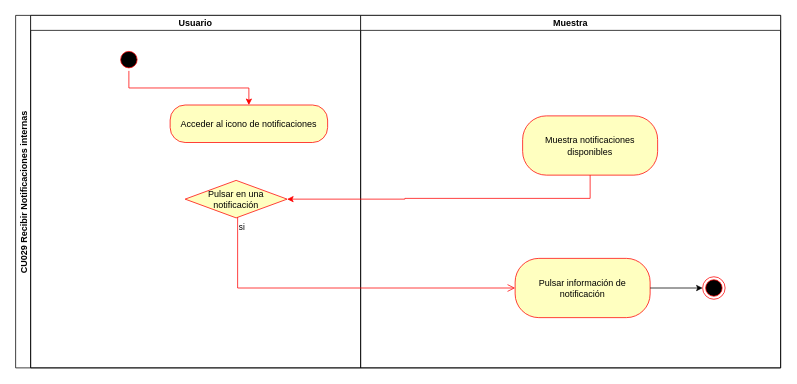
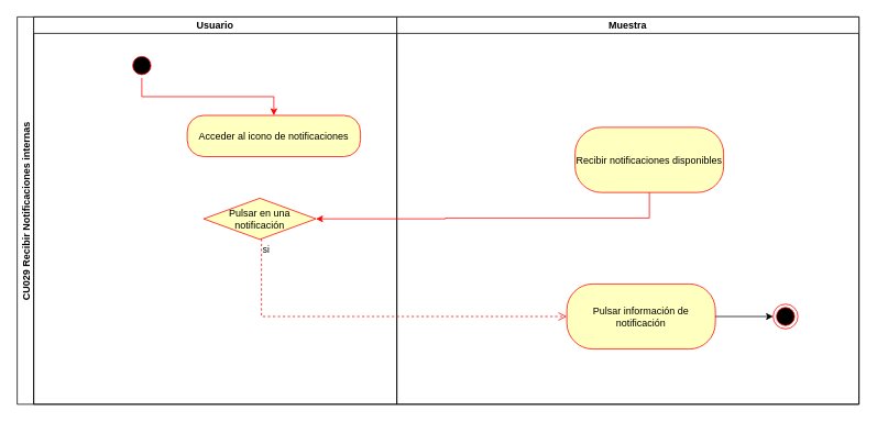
  <mxCell id="0" />
  <mxCell id="1" parent="0" />
  <mxCell id="2" value="CU029 Recibir Notificaciones internas" style="swimlane;childLayout=stackLayout;resizeParent=1;resizeParentMax=0;startSize=20;horizontal=0;horizontalStack=1;" vertex="1" parent="1"><mxGeometry x="20" y="20" width="1020" height="470" as="geometry"><mxRectangle x="200" y="80" width="40" height="50" as="alternateBounds" /></mxGeometry></mxCell>
  <mxCell id="3" value="Usuario" style="swimlane;startSize=20;" vertex="1" parent="2"><mxGeometry x="20" width="440" height="470" as="geometry" /></mxCell>
  <mxCell id="4" style="edgeStyle=orthogonalEdgeStyle;rounded=0;orthogonalLoop=1;jettySize=auto;html=1;exitX=0.5;exitY=1;exitDx=0;exitDy=0;entryX=0.5;entryY=0;entryDx=0;entryDy=0;fillColor=#FF0000;strokeColor=#FF0000;" edge="1" parent="3" source="5" target="7"><mxGeometry relative="1" as="geometry"><mxPoint x="131" y="84" as="sourcePoint" /></mxGeometry></mxCell>
  <mxCell id="5" value="" style="ellipse;html=1;shape=startState;fillColor=#000000;strokeColor=#ff0000;fillStyle=auto;" vertex="1" parent="3"><mxGeometry x="116" y="44" width="30" height="30" as="geometry" /></mxCell>
  <mxCell id="6" style="edgeStyle=orthogonalEdgeStyle;rounded=0;orthogonalLoop=1;jettySize=auto;html=1;entryX=0;entryY=0.5;entryDx=0;entryDy=0;strokeColor=#FF0000;" edge="1" parent="3"><mxGeometry relative="1" as="geometry"><Array as="points"><mxPoint x="106" y="871" /><mxPoint x="106" y="652" /></Array><mxPoint x="135" y="652" as="targetPoint" /></mxGeometry></mxCell>
  <mxCell id="7" value="Acceder al icono de notificaciones" style="rounded=1;whiteSpace=wrap;html=1;arcSize=40;fontColor=#000000;fillColor=#ffffc0;strokeColor=#ff0000;" vertex="1" parent="3"><mxGeometry x="186" y="119.5" width="210" height="50" as="geometry" /></mxCell>
  <mxCell id="8" value="Pulsar en una notificación" style="rhombus;whiteSpace=wrap;html=1;fontColor=#000000;fillColor=#ffffc0;strokeColor=#ff0000;" vertex="1" parent="3"><mxGeometry x="206" y="220" width="136" height="50" as="geometry" /></mxCell>
  <mxCell id="9" value="Muestra" style="swimlane;startSize=20;" vertex="1" parent="2"><mxGeometry x="460" width="560" height="470" as="geometry" /></mxCell>
- <mxCell id="10" value="Muestra notificaciones disponibles" style="rounded=1;whiteSpace=wrap;html=1;arcSize=40;fontColor=#000000;fillColor=#ffffc0;strokeColor=#ff0000;" vertex="1" parent="9"><mxGeometry x="216" y="134" width="180" height="79" as="geometry" /></mxCell>
+ <mxCell id="10" value="Recibir notificaciones disponibles" style="rounded=1;whiteSpace=wrap;html=1;arcSize=40;fontColor=#000000;fillColor=#ffffc0;strokeColor=#ff0000;" vertex="1" parent="9"><mxGeometry x="216" y="134" width="180" height="79" as="geometry" /></mxCell>
  <mxCell id="11" value="" style="ellipse;html=1;shape=endState;fillColor=#000000;strokeColor=#ff0000;" vertex="1" parent="9"><mxGeometry x="456" y="348.5" width="30" height="30" as="geometry" /></mxCell>
  <mxCell id="12" value="Pulsar información de notificación" style="rounded=1;whiteSpace=wrap;html=1;arcSize=40;fontColor=#000000;fillColor=#ffffc0;strokeColor=#ff0000;" vertex="1" parent="9"><mxGeometry x="206" y="324" width="180" height="79" as="geometry" /></mxCell>
  <mxCell id="13" style="edgeStyle=orthogonalEdgeStyle;rounded=0;orthogonalLoop=1;jettySize=auto;html=1;entryX=0;entryY=0.5;entryDx=0;entryDy=0;" edge="1" parent="9" source="12" target="11"><mxGeometry relative="1" as="geometry" /></mxCell>
  <mxCell id="14" style="edgeStyle=orthogonalEdgeStyle;rounded=0;orthogonalLoop=1;jettySize=auto;html=1;exitX=0.5;exitY=1;exitDx=0;exitDy=0;entryX=1;entryY=0.5;entryDx=0;entryDy=0;strokeColor=#FF0000;" edge="1" parent="2" source="10" target="8"><mxGeometry relative="1" as="geometry"><mxPoint x="401" y="273.5" as="targetPoint" /><Array as="points"><mxPoint x="766" y="244" /><mxPoint x="519" y="244" /></Array></mxGeometry></mxCell>
- <mxCell id="15" value="si" style="edgeStyle=orthogonalEdgeStyle;html=1;align=left;verticalAlign=top;endArrow=open;endSize=8;strokeColor=#ff0000;rounded=0;entryX=0;entryY=0.5;entryDx=0;entryDy=0;" edge="1" parent="2" source="8" target="12"><mxGeometry x="-1" relative="1" as="geometry"><mxPoint x="296" y="330" as="targetPoint" /><Array as="points"><mxPoint x="296" y="364" /><mxPoint x="666" y="364" /></Array><mxPoint as="offset" /></mxGeometry></mxCell>
+ <mxCell id="15" value="si" style="edgeStyle=orthogonalEdgeStyle;html=1;align=left;verticalAlign=top;endArrow=open;endSize=8;strokeColor=#ff0000;rounded=0;entryX=0;entryY=0.5;entryDx=0;entryDy=0;dashed=1;" edge="1" parent="2" source="8" target="12"><mxGeometry x="-1" relative="1" as="geometry"><mxPoint x="296" y="330" as="targetPoint" /><Array as="points"><mxPoint x="296" y="364" /><mxPoint x="666" y="364" /></Array><mxPoint as="offset" /></mxGeometry></mxCell>
